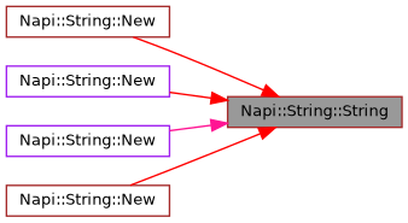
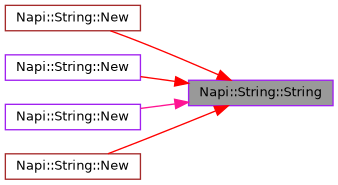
  digraph {
    rankdir=RL
    node [color=purple fillcolor=white fontname=Helvetica fontsize=10 shape=box style=filled]
    edge [color=red dir=back fontname=Helvetica fontsize=10 labelfontname=Helvetica labelfontsize=10 style=solid]
-   n1 [color=brown fillcolor=grey60 fontcolor=black height=0.2 label="Napi::String::String" width=0.4]
+   n1 [fillcolor=grey60 fontcolor=black height=0.2 label="Napi::String::String" width=0.4]
    n2 [color=brown height=0.2 label="Napi::String::New" width=0.4]
    n3 [height=0.2 label="Napi::String::New" width=0.4]
    n4 [height=0.2 label="Napi::String::New" width=0.4]
    n5 [color=brown height=0.2 label="Napi::String::New" width=0.4]
    n1 -> n2
    n1 -> n3
    n1 -> n4 [color=deeppink]
    n1 -> n5
  }
